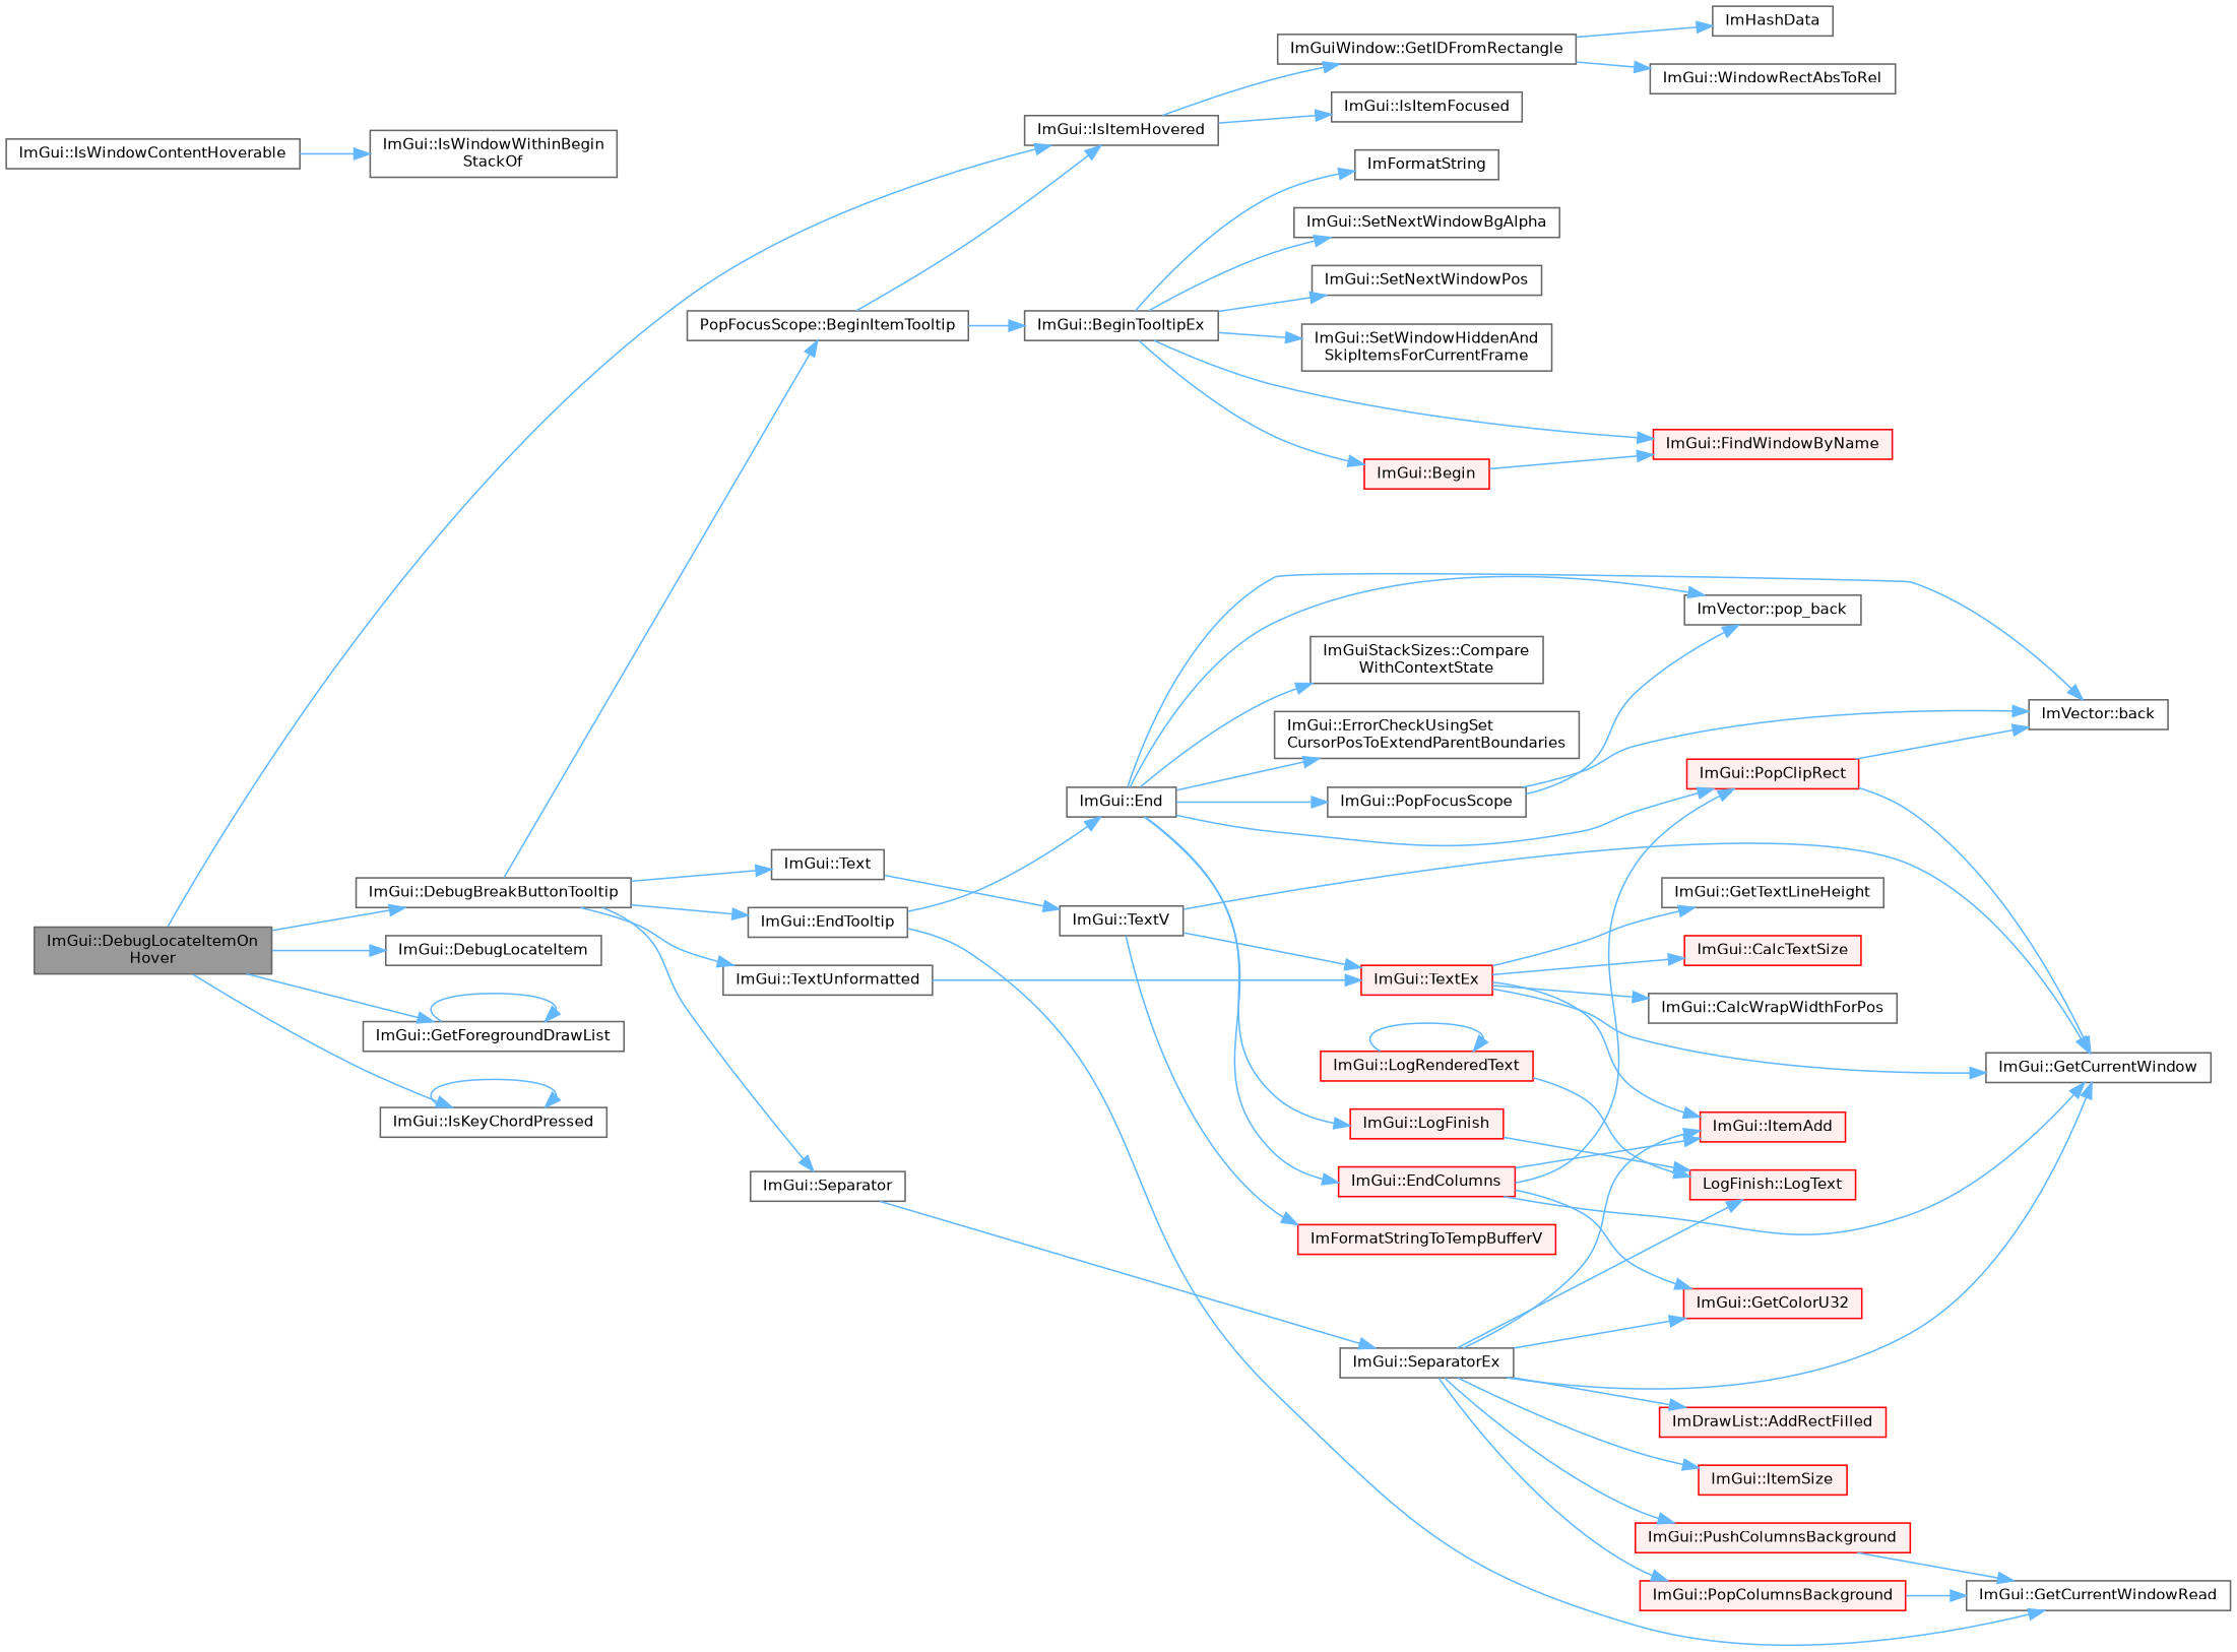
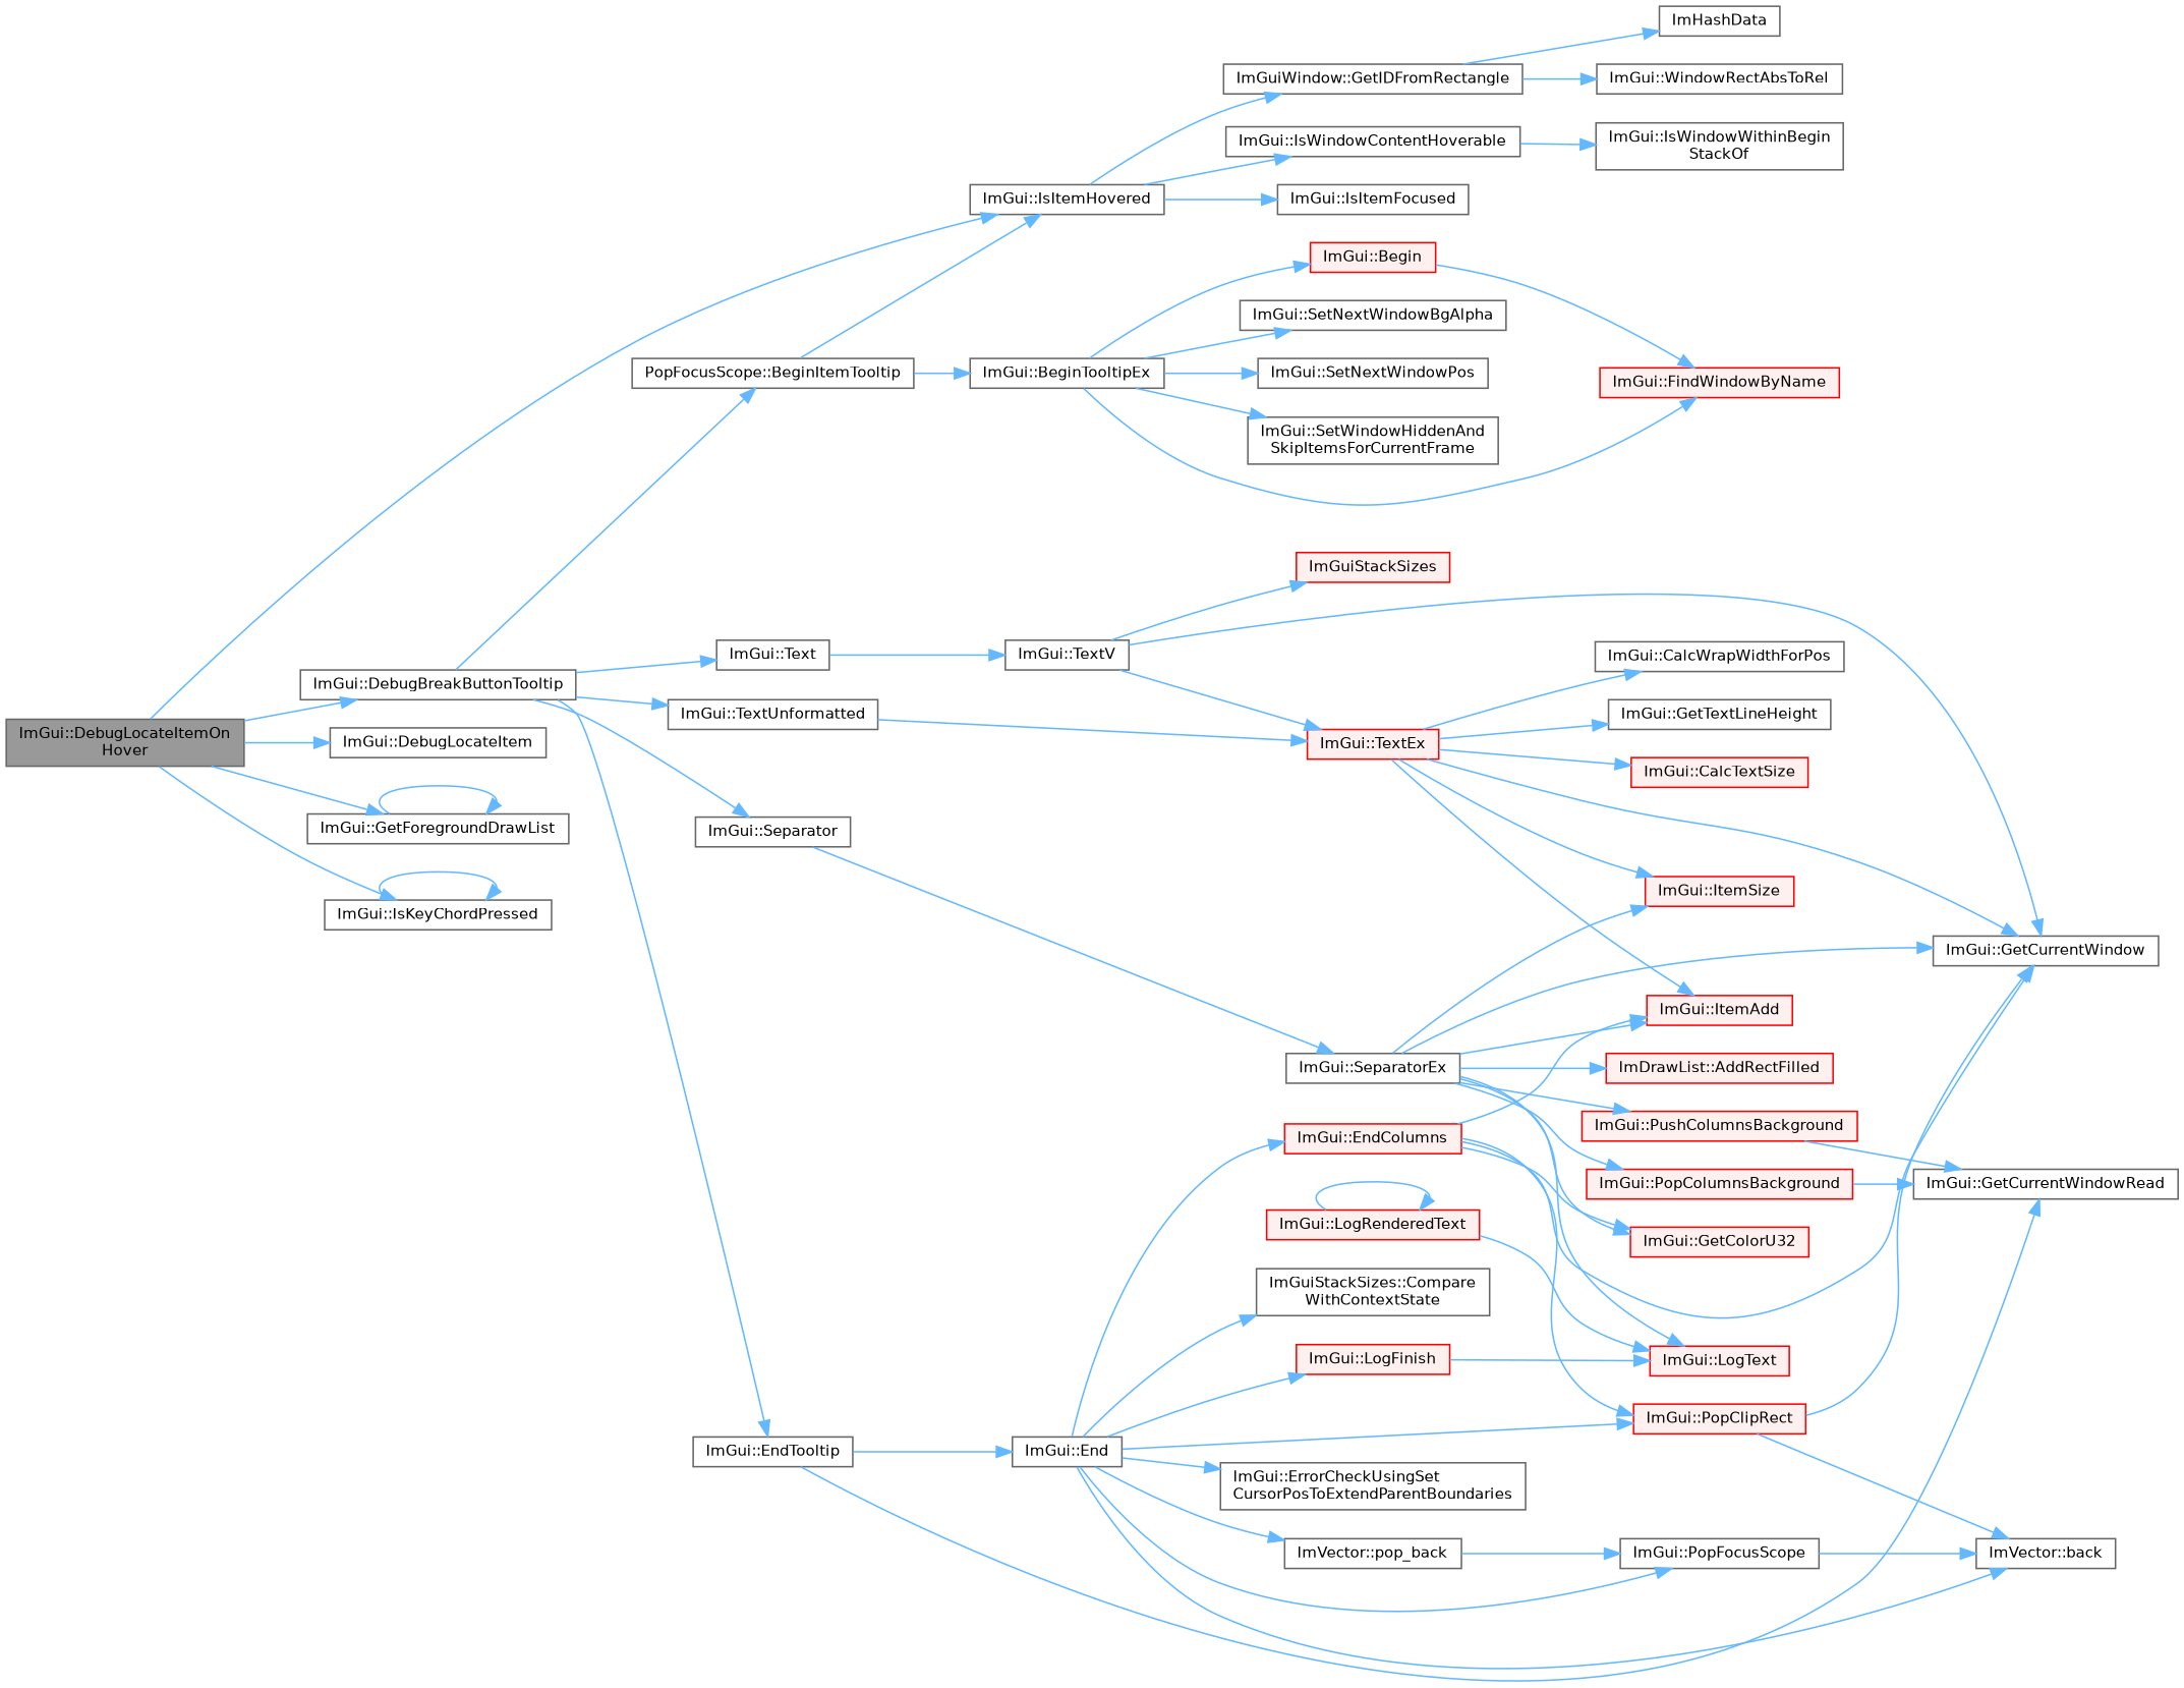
  digraph {
    rankdir=LR
    node [color=grey40 fillcolor=white fontname=Helvetica fontsize=10 shape=box style=filled]
    edge [color=steelblue1 fontname=Helvetica fontsize=10 labelfontname=Helvetica labelfontsize=10 style=solid]
    n1 [color=gray40 fillcolor=grey60 fontcolor=black height=0.2 label="ImGui::DebugLocateItemOn\lHover" width=0.4]
    n2 [height=0.2 label="ImGui::DebugBreakButtonTooltip" width=0.4]
    n3 [height=0.2 label="ImGui::IsItemHovered" width=0.4]
    n4 [height=0.2 label="ImGui::DebugLocateItem" width=0.4]
    n5 [height=0.2 label="ImGui::GetForegroundDrawList" width=0.4]
    n6 [height=0.2 label="ImGui::IsKeyChordPressed" width=0.4]
    n7 [height=0.2 label="PopFocusScope::BeginItemTooltip" width=0.4]
    n8 [height=0.2 label="ImGui::EndTooltip" width=0.4]
    n9 [height=0.2 label="ImGui::Separator" width=0.4]
    n10 [height=0.2 label="ImGui::Text" width=0.4]
    n11 [height=0.2 label="ImGui::TextUnformatted" width=0.4]
    n12 [height=0.2 label="ImGuiWindow::GetIDFromRectangle" width=0.4]
    n13 [height=0.2 label="ImGui::IsItemFocused" width=0.4]
    n14 [height=0.2 label="ImGui::IsWindowContentHoverable" width=0.4]
    n15 [height=0.2 label="ImGui::BeginTooltipEx" width=0.4]
    n16 [height=0.2 label="ImGui::End" width=0.4]
    n17 [height=0.2 label="ImGui::GetCurrentWindowRead" width=0.4]
    n18 [height=0.2 label="ImGui::SeparatorEx" width=0.4]
    n19 [height=0.2 label="ImGui::TextV" width=0.4]
    n20 [color=red fillcolor="#FFF0F0" height=0.2 label="ImGui::TextEx" width=0.4]
    n21 [color=red fillcolor="#FFF0F0" height=0.2 label="ImGui::Begin" width=0.4]
    n22 [color=red fillcolor="#FFF0F0" height=0.2 label="ImGui::FindWindowByName" width=0.4]
-   n23 [height=0.2 label=ImFormatString width=0.4]
    n24 [height=0.2 label="ImGui::SetNextWindowBgAlpha" width=0.4]
    n25 [height=0.2 label="ImGui::SetNextWindowPos" width=0.4]
    n26 [height=0.2 label="ImGui::SetWindowHiddenAnd\lSkipItemsForCurrentFrame" width=0.4]
    n27 [height=0.2 label="ImVector::back" width=0.4]
    n28 [height=0.2 label=ImHashData width=0.4]
    n29 [height=0.2 label="ImGui::WindowRectAbsToRel" width=0.4]
    n30 [height=0.2 label="ImGui::IsWindowWithinBegin\lStackOf" width=0.4]
    n31 [height=0.2 label="ImGuiStackSizes::Compare\lWithContextState" width=0.4]
    n32 [color=red fillcolor="#FFF0F0" height=0.2 label="ImGui::EndColumns" width=0.4]
    n33 [color=red fillcolor="#FFF0F0" height=0.2 label="ImGui::PopClipRect" width=0.4]
    n34 [height=0.2 label="ImGui::ErrorCheckUsingSet\lCursorPosToExtendParentBoundaries" width=0.4]
    n35 [color=red fillcolor="#FFF0F0" height=0.2 label="ImGui::LogFinish" width=0.4]
    n36 [height=0.2 label="ImVector::pop_back" width=0.4]
    n37 [height=0.2 label="ImGui::PopFocusScope" width=0.4]
    n38 [color=red fillcolor="#FFF0F0" height=0.2 label="ImGui::GetColorU32" width=0.4]
    n39 [height=0.2 label="ImGui::GetCurrentWindow" width=0.4]
    n40 [color=red fillcolor="#FFF0F0" height=0.2 label="ImGui::ItemAdd" width=0.4]
-   n41 [color=red fillcolor="#FFF0F0" height=0.2 label="LogFinish::LogText" width=0.4]
+   n41 [color=red fillcolor="#FFF0F0" height=0.2 label="ImGui::LogText" width=0.4]
    n42 [color=red fillcolor="#FFF0F0" height=0.2 label="ImDrawList::AddRectFilled" width=0.4]
    n43 [color=red fillcolor="#FFF0F0" height=0.2 label="ImGui::ItemSize" width=0.4]
    n44 [color=red fillcolor="#FFF0F0" height=0.2 label="ImGui::PopColumnsBackground" width=0.4]
    n45 [color=red fillcolor="#FFF0F0" height=0.2 label="ImGui::PushColumnsBackground" width=0.4]
    n46 [color=red fillcolor="#FFF0F0" height=0.2 label="ImGui::LogRenderedText" width=0.4]
-   n47 [color=red fillcolor="#FFF0F0" height=0.2 label=ImFormatStringToTempBufferV width=0.4]
+   n47 [color=red fillcolor="#FFF0F0" height=0.2 label=ImGuiStackSizes width=0.4]
    n48 [color=red fillcolor="#FFF0F0" height=0.2 label="ImGui::CalcTextSize" width=0.4]
    n49 [height=0.2 label="ImGui::CalcWrapWidthForPos" width=0.4]
    n50 [height=0.2 label="ImGui::GetTextLineHeight" width=0.4]
    n1 -> n2
    n1 -> n3
    n1 -> n4
    n1 -> n5
    n1 -> n6
    n2 -> n7
    n2 -> n8
    n2 -> n9
    n2 -> n10
    n2 -> n11
    n3 -> n12
    n3 -> n13
+   n3 -> n14
    n5 -> n5
    n6 -> n6
    n7 -> n3
    n7 -> n15
    n8 -> n16
    n8 -> n17
    n9 -> n18
    n10 -> n19
    n11 -> n20
    n12 -> n28
    n12 -> n29
    n14 -> n30
    n15 -> n21
    n15 -> n22
-   n15 -> n23
    n15 -> n24
    n15 -> n25
    n15 -> n26
    n16 -> n27
    n16 -> n31
    n16 -> n32
    n16 -> n33
    n16 -> n34
    n16 -> n35
    n16 -> n36
    n16 -> n37
    n18 -> n38
    n18 -> n39
    n18 -> n40
    n18 -> n41
    n18 -> n42
    n18 -> n43
    n18 -> n44
    n18 -> n45
    n19 -> n20
    n19 -> n39
    n19 -> n47
    n20 -> n39
    n20 -> n40
+   n20 -> n43
    n20 -> n48
    n20 -> n49
    n20 -> n50
    n21 -> n22
    n32 -> n33
    n32 -> n38
    n32 -> n39
    n32 -> n40
    n33 -> n27
    n33 -> n39
    n35 -> n41
    n37 -> n27
-   n37 -> n36
+   n36 -> n37
    n44 -> n17
    n45 -> n17
    n46 -> n41
    n46 -> n46
  }
